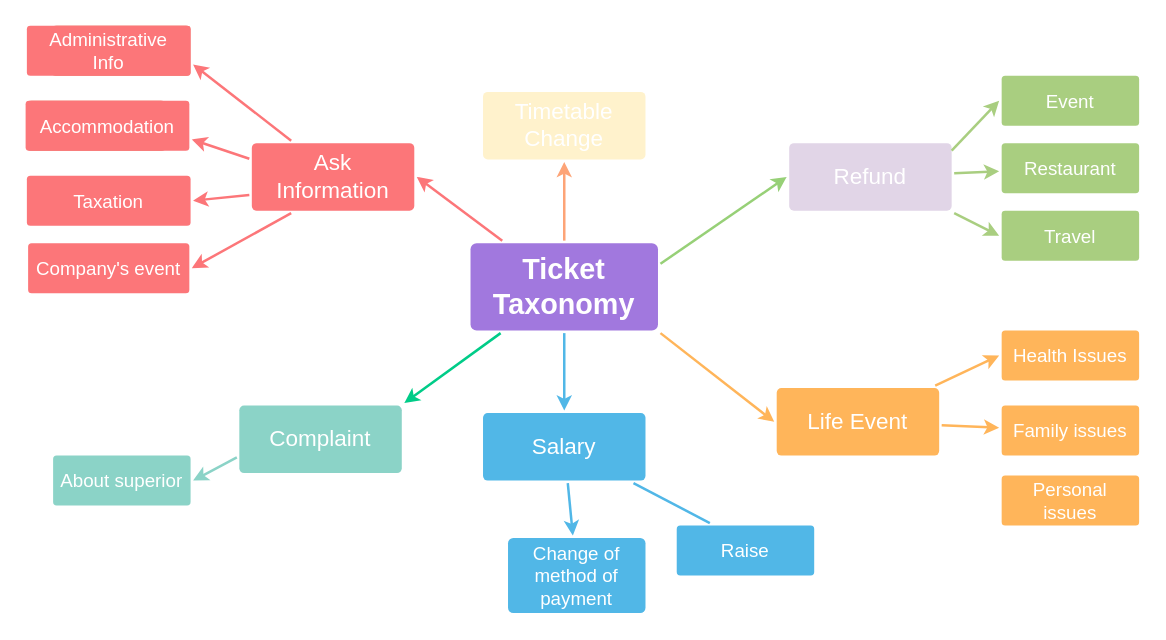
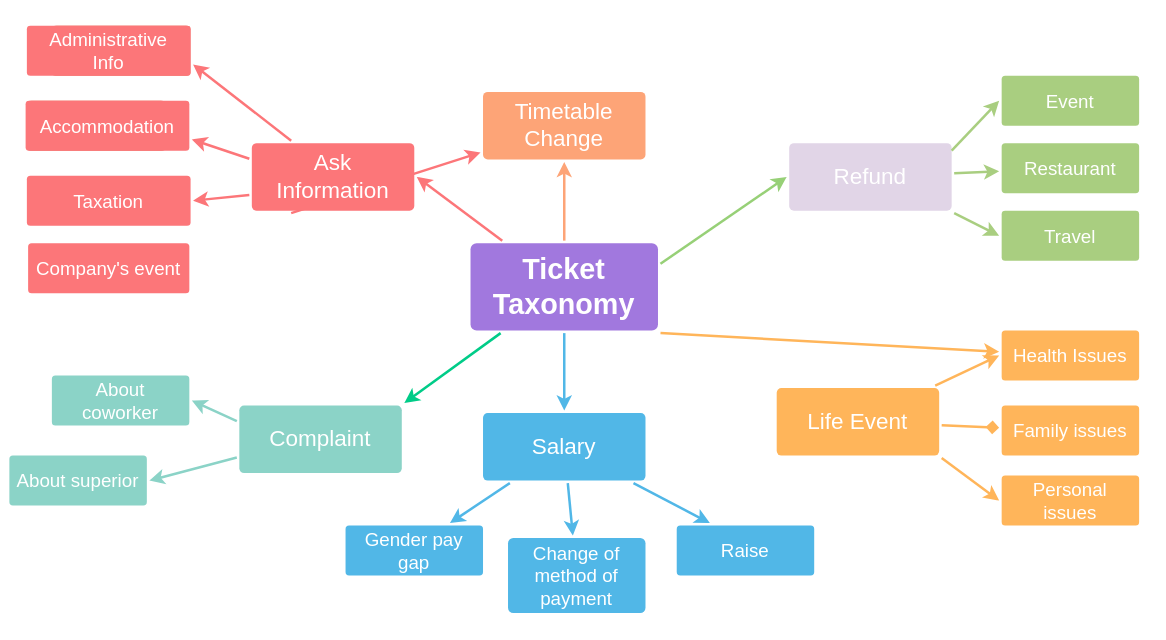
  <mxCell id="0" />
  <mxCell id="1" parent="0" />
  <mxCell id="2" value="" style="edgeStyle=none;rounded=0;jumpStyle=none;html=1;shadow=0;labelBackgroundColor=none;startArrow=none;startFill=0;endArrow=classic;endFill=1;jettySize=auto;orthogonalLoop=1;strokeColor=#FDA477;strokeWidth=2;fontFamily=Helvetica;fontSize=16;fontColor=#23445D;spacing=5;entryX=0.5;entryY=1;entryDx=0;entryDy=0;" parent="1" source="6" target="36" edge="1"><mxGeometry relative="1" as="geometry"><mxPoint x="436.193" y="128.75" as="targetPoint" /></mxGeometry></mxCell>
  <mxCell id="3" value="" style="edgeStyle=none;rounded=0;jumpStyle=none;html=1;shadow=0;labelBackgroundColor=none;startArrow=none;startFill=0;endArrow=classic;endFill=1;jettySize=auto;orthogonalLoop=1;strokeColor=#51B7E7;strokeWidth=2;fontFamily=Helvetica;fontSize=16;fontColor=#23445D;spacing=5;" parent="1" source="6" target="14" edge="1"><mxGeometry relative="1" as="geometry" /></mxCell>
  <mxCell id="4" value="" style="edgeStyle=none;rounded=0;jumpStyle=none;html=1;shadow=0;labelBackgroundColor=none;startArrow=none;startFill=0;endArrow=classic;endFill=1;jettySize=auto;orthogonalLoop=1;strokeColor=#00CC88;strokeWidth=2;fontFamily=Helvetica;fontSize=16;fontColor=#23445D;spacing=5;entryX=1;entryY=0;entryDx=0;entryDy=0;" parent="1" source="6" target="47" edge="1"><mxGeometry relative="1" as="geometry"><mxPoint x="389.175" y="318" as="targetPoint" /></mxGeometry></mxCell>
  <mxCell id="5" value="" style="edgeStyle=none;rounded=0;jumpStyle=none;html=1;shadow=0;labelBackgroundColor=none;startArrow=none;startFill=0;endArrow=classic;endFill=1;jettySize=auto;orthogonalLoop=1;strokeColor=#FC7679;strokeWidth=2;fontFamily=Helvetica;fontSize=16;fontColor=#23445D;spacing=5;entryX=1;entryY=0.5;entryDx=0;entryDy=0;" parent="1" source="6" target="48" edge="1"><mxGeometry relative="1" as="geometry"><mxPoint x="323" y="183.915" as="targetPoint" /></mxGeometry></mxCell>
  <mxCell id="6" value="Ticket&lt;br style=&quot;font-size: 23px;&quot;&gt;Taxonomy" style="rounded=1;whiteSpace=wrap;html=1;shadow=0;labelBackgroundColor=none;strokeColor=none;strokeWidth=3;fillColor=#A178DE;fontFamily=Helvetica;fontSize=23;fontColor=#FFFFFF;align=center;fontStyle=1;spacing=5;arcSize=7;perimeterSpacing=2;" parent="1" vertex="1"><mxGeometry x="376" y="194" width="150" height="70" as="geometry" /></mxCell>
  <mxCell id="7" value="" style="edgeStyle=none;rounded=1;jumpStyle=none;html=1;shadow=0;labelBackgroundColor=none;startArrow=none;startFill=0;jettySize=auto;orthogonalLoop=1;strokeColor=#FC7679;strokeWidth=2;fontFamily=Helvetica;fontSize=14;fontColor=#FFFFFF;spacing=5;fontStyle=1;fillColor=#b0e3e6;exitX=0.25;exitY=0;exitDx=0;exitDy=0;entryX=1;entryY=0.75;entryDx=0;entryDy=0;" parent="1" source="48" target="39" edge="1"><mxGeometry relative="1" as="geometry"><mxPoint x="216.615" y="138" as="sourcePoint" /></mxGeometry></mxCell>
  <mxCell id="8" value="" style="edgeStyle=none;rounded=1;jumpStyle=none;html=1;shadow=0;labelBackgroundColor=none;startArrow=none;startFill=0;jettySize=auto;orthogonalLoop=1;strokeColor=#FC7679;strokeWidth=2;fontFamily=Helvetica;fontSize=14;fontColor=#FFFFFF;spacing=5;fontStyle=1;fillColor=#b0e3e6;exitX=0;exitY=0.25;exitDx=0;exitDy=0;entryX=1;entryY=0.75;entryDx=0;entryDy=0;" parent="1" source="48" target="40" edge="1"><mxGeometry relative="1" as="geometry"><mxPoint x="189" y="143.944" as="sourcePoint" /><Array as="points" /></mxGeometry></mxCell>
  <mxCell id="9" value="" style="edgeStyle=none;rounded=1;jumpStyle=none;html=1;shadow=0;labelBackgroundColor=none;startArrow=none;startFill=0;jettySize=auto;orthogonalLoop=1;strokeColor=#FC7679;strokeWidth=2;fontFamily=Helvetica;fontSize=14;fontColor=#FFFFFF;spacing=5;fontStyle=1;fillColor=#b0e3e6;exitX=0;exitY=0.75;exitDx=0;exitDy=0;entryX=1;entryY=0.5;entryDx=0;entryDy=0;" parent="1" source="48" target="41" edge="1"><mxGeometry relative="1" as="geometry"><mxPoint x="189" y="166.278" as="sourcePoint" /><mxPoint x="133" y="157.915" as="targetPoint" /></mxGeometry></mxCell>
  <mxCell id="10" value="Accommodation" style="rounded=1;whiteSpace=wrap;html=1;shadow=0;labelBackgroundColor=none;strokeColor=none;strokeWidth=3;fillColor=#f08e81;fontFamily=Helvetica;fontSize=14;fontColor=#FFFFFF;align=center;spacing=5;fontStyle=0;arcSize=7;perimeterSpacing=2;" parent="1" vertex="1"><mxGeometry x="21" y="80" width="110" height="40" as="geometry" /></mxCell>
  <mxCell id="11" value="Administrative Info" style="rounded=1;whiteSpace=wrap;html=1;shadow=0;labelBackgroundColor=none;strokeColor=none;strokeWidth=3;fillColor=#f08e81;fontFamily=Helvetica;fontSize=14;fontColor=#FFFFFF;align=center;spacing=5;fontStyle=0;arcSize=7;perimeterSpacing=2;" parent="1" vertex="1"><mxGeometry x="41" y="20" width="110" height="40" as="geometry" /></mxCell>
+ <mxCell id="12" value="" style="edgeStyle=none;rounded=0;jumpStyle=none;html=1;shadow=0;labelBackgroundColor=none;startArrow=none;startFill=0;endArrow=classic;endFill=1;jettySize=auto;orthogonalLoop=1;strokeColor=#8BD3C7;strokeWidth=2;fontFamily=Helvetica;fontSize=14;fontColor=#FFFFFF;spacing=5;entryX=1;entryY=0.5;entryDx=0;entryDy=0;exitX=0;exitY=0.25;exitDx=0;exitDy=0;" parent="1" source="47" target="44" edge="1"><mxGeometry relative="1" as="geometry"><mxPoint x="203" y="389" as="targetPoint" /></mxGeometry></mxCell>
  <mxCell id="13" value="" style="edgeStyle=none;rounded=0;jumpStyle=none;html=1;shadow=0;labelBackgroundColor=none;startArrow=none;startFill=0;endArrow=classic;endFill=1;jettySize=auto;orthogonalLoop=1;strokeColor=#8BD3C7;strokeWidth=2;fontFamily=Helvetica;fontSize=14;fontColor=#FFFFFF;spacing=5;entryX=1;entryY=0.5;entryDx=0;entryDy=0;exitX=0;exitY=0.75;exitDx=0;exitDy=0;" parent="1" source="47" target="45" edge="1"><mxGeometry relative="1" as="geometry"><mxPoint x="300.286" y="382" as="sourcePoint" /><mxPoint x="235.867" y="468" as="targetPoint" /></mxGeometry></mxCell>
  <mxCell id="14" value="Salary" style="rounded=1;whiteSpace=wrap;html=1;shadow=0;labelBackgroundColor=none;strokeColor=none;strokeWidth=3;fillColor=#51B7E7;fontFamily=Helvetica;fontSize=18;fontColor=#FFFFFF;align=center;spacing=5;fontStyle=0;arcSize=7;perimeterSpacing=2;" parent="1" vertex="1"><mxGeometry x="386" y="330" width="130" height="54" as="geometry" /></mxCell>
+ <mxCell id="15" value="" style="edgeStyle=none;rounded=1;jumpStyle=none;html=1;shadow=0;labelBackgroundColor=none;startArrow=none;startFill=0;jettySize=auto;orthogonalLoop=1;strokeColor=#51B7E7;strokeWidth=2;fontFamily=Helvetica;fontSize=14;fontColor=#FFFFFF;spacing=5;fontStyle=1;fillColor=#b0e3e6;entryX=0.75;entryY=0;entryDx=0;entryDy=0;" parent="1" source="14" target="46" edge="1"><mxGeometry relative="1" as="geometry"><mxPoint x="543.385" y="438" as="targetPoint" /></mxGeometry></mxCell>
  <mxCell id="16" value="Change of method of payment" style="rounded=1;whiteSpace=wrap;html=1;shadow=0;labelBackgroundColor=none;strokeColor=none;strokeWidth=3;fillColor=#51B7E7;fontFamily=Helvetica;fontSize=15;fontColor=#FFFFFF;align=center;spacing=5;fontStyle=0;arcSize=7;perimeterSpacing=2;" parent="1" vertex="1"><mxGeometry x="406" y="430" width="110" height="60" as="geometry" /></mxCell>
  <mxCell id="17" value="" style="edgeStyle=none;rounded=1;jumpStyle=none;html=1;shadow=0;labelBackgroundColor=none;startArrow=none;startFill=0;jettySize=auto;orthogonalLoop=1;strokeColor=#51B7E7;strokeWidth=2;fontFamily=Helvetica;fontSize=14;fontColor=#FFFFFF;spacing=5;fontStyle=1;fillColor=#b0e3e6;" parent="1" source="14" target="16" edge="1"><mxGeometry relative="1" as="geometry" /></mxCell>
- <mxCell id="18" value="" style="edgeStyle=none;rounded=1;jumpStyle=none;html=1;shadow=0;labelBackgroundColor=none;startArrow=none;startFill=0;jettySize=auto;orthogonalLoop=1;strokeColor=#51B7E7;strokeWidth=2;fontFamily=Helvetica;fontSize=14;fontColor=#FFFFFF;spacing=5;fontStyle=1;fillColor=#b0e3e6;entryX=0.25;entryY=0;entryDx=0;entryDy=0;endArrow=none;" parent="1" source="14" target="43" edge="1"><mxGeometry relative="1" as="geometry"><mxPoint x="809" y="438.719" as="targetPoint" /></mxGeometry></mxCell>
- <mxCell id="19" value="" style="edgeStyle=none;rounded=1;jumpStyle=none;html=1;shadow=0;labelBackgroundColor=none;startArrow=none;startFill=0;jettySize=auto;orthogonalLoop=1;strokeColor=#FC7679;strokeWidth=2;fontFamily=Helvetica;fontSize=14;fontColor=#FFFFFF;spacing=5;fontStyle=1;fillColor=#b0e3e6;exitX=0.25;exitY=1;exitDx=0;exitDy=0;entryX=1;entryY=0.5;entryDx=0;entryDy=0;" parent="1" source="48" target="42" edge="1"><mxGeometry relative="1" as="geometry"><mxPoint x="180.664" y="267.5" as="sourcePoint" /><mxPoint x="106" y="208" as="targetPoint" /></mxGeometry></mxCell>
+ <mxCell id="18" value="" style="edgeStyle=none;rounded=1;jumpStyle=none;html=1;shadow=0;labelBackgroundColor=none;startArrow=none;startFill=0;jettySize=auto;orthogonalLoop=1;strokeColor=#51B7E7;strokeWidth=2;fontFamily=Helvetica;fontSize=14;fontColor=#FFFFFF;spacing=5;fontStyle=1;fillColor=#b0e3e6;entryX=0.25;entryY=0;entryDx=0;entryDy=0;" parent="1" source="14" target="43" edge="1"><mxGeometry relative="1" as="geometry"><mxPoint x="809" y="438.719" as="targetPoint" /></mxGeometry></mxCell>
+ <mxCell id="19" value="" style="edgeStyle=none;rounded=1;jumpStyle=none;html=1;shadow=0;labelBackgroundColor=none;startArrow=none;startFill=0;jettySize=auto;orthogonalLoop=1;strokeColor=#FC7679;strokeWidth=2;fontFamily=Helvetica;fontSize=14;fontColor=#FFFFFF;spacing=5;fontStyle=1;fillColor=#b0e3e6;exitX=0.25;exitY=1;exitDx=0;exitDy=0;" parent="1" source="48" target="36" edge="1"><mxGeometry relative="1" as="geometry"><mxPoint x="180.664" y="267.5" as="sourcePoint" /><mxPoint x="106" y="208" as="targetPoint" /></mxGeometry></mxCell>
  <mxCell id="20" value="Life Event" style="rounded=1;whiteSpace=wrap;html=1;shadow=0;labelBackgroundColor=none;strokeColor=none;strokeWidth=3;fillColor=#ffb55a;fontFamily=Helvetica;fontSize=18;fontColor=#FFFFFF;align=center;spacing=5;fontStyle=0;arcSize=7;perimeterSpacing=2;" parent="1" vertex="1"><mxGeometry x="621" y="310" width="130" height="54" as="geometry" /></mxCell>
  <mxCell id="21" value="Health Issues" style="rounded=1;whiteSpace=wrap;html=1;shadow=0;labelBackgroundColor=none;strokeColor=none;strokeWidth=3;fillColor=#FFB55A;fontFamily=Helvetica;fontSize=15;fontColor=#FFFFFF;align=center;spacing=5;fontStyle=0;arcSize=7;perimeterSpacing=2;" parent="1" vertex="1"><mxGeometry x="801" y="264" width="110" height="40" as="geometry" /></mxCell>
  <mxCell id="22" value="" style="edgeStyle=none;rounded=1;jumpStyle=none;html=1;shadow=0;labelBackgroundColor=none;startArrow=none;startFill=0;jettySize=auto;orthogonalLoop=1;strokeColor=#FFB55A;strokeWidth=2;fontFamily=Helvetica;fontSize=14;fontColor=#FFFFFF;spacing=5;fontStyle=1;fillColor=#b0e3e6;entryX=0;entryY=0.5;entryDx=0;entryDy=0;" parent="1" source="20" target="21" edge="1"><mxGeometry relative="1" as="geometry" /></mxCell>
  <mxCell id="23" value="Family issues" style="rounded=1;whiteSpace=wrap;html=1;shadow=0;labelBackgroundColor=none;strokeColor=none;strokeWidth=3;fillColor=#FFB55A;fontFamily=Helvetica;fontSize=15;fontColor=#FFFFFF;align=center;spacing=5;fontStyle=0;arcSize=7;perimeterSpacing=2;" parent="1" vertex="1"><mxGeometry x="801" y="324" width="110" height="40" as="geometry" /></mxCell>
- <mxCell id="24" value="" style="edgeStyle=none;rounded=1;jumpStyle=none;html=1;shadow=0;labelBackgroundColor=none;startArrow=none;startFill=0;jettySize=auto;orthogonalLoop=1;strokeColor=#FFB55A;strokeWidth=2;fontFamily=Helvetica;fontSize=14;fontColor=#FFFFFF;spacing=5;fontStyle=1;fillColor=#b0e3e6;" parent="1" source="20" target="23" edge="1"><mxGeometry relative="1" as="geometry" /></mxCell>
- <mxCell id="25" value="" style="edgeStyle=none;rounded=0;jumpStyle=none;html=1;shadow=0;labelBackgroundColor=none;startArrow=none;startFill=0;endArrow=classic;endFill=1;jettySize=auto;orthogonalLoop=1;strokeColor=#FFB55A;strokeWidth=2;fontFamily=Helvetica;fontSize=16;fontColor=#23445D;spacing=5;exitX=1;exitY=1;exitDx=0;exitDy=0;entryX=0;entryY=0.5;entryDx=0;entryDy=0;" parent="1" source="6" target="20" edge="1"><mxGeometry relative="1" as="geometry"><mxPoint x="591" y="25.5" as="sourcePoint" /><mxPoint x="721" y="167" as="targetPoint" /></mxGeometry></mxCell>
+ <mxCell id="24" value="" style="edgeStyle=none;rounded=1;jumpStyle=none;html=1;shadow=0;labelBackgroundColor=none;startArrow=none;startFill=0;jettySize=auto;orthogonalLoop=1;strokeColor=#FFB55A;strokeWidth=2;fontFamily=Helvetica;fontSize=14;fontColor=#FFFFFF;spacing=5;fontStyle=1;fillColor=#b0e3e6;endArrow=diamond;" parent="1" source="20" target="23" edge="1"><mxGeometry relative="1" as="geometry" /></mxCell>
+ <mxCell id="25" value="" style="edgeStyle=none;rounded=0;jumpStyle=none;html=1;shadow=0;labelBackgroundColor=none;startArrow=none;startFill=0;endArrow=classic;endFill=1;jettySize=auto;orthogonalLoop=1;strokeColor=#FFB55A;strokeWidth=2;fontFamily=Helvetica;fontSize=16;fontColor=#23445D;spacing=5;exitX=1;exitY=1;exitDx=0;exitDy=0;" parent="1" source="6" target="21" edge="1"><mxGeometry relative="1" as="geometry"><mxPoint x="591" y="25.5" as="sourcePoint" /><mxPoint x="721" y="167" as="targetPoint" /></mxGeometry></mxCell>
  <mxCell id="26" value="Personal issues" style="rounded=1;whiteSpace=wrap;html=1;shadow=0;labelBackgroundColor=none;strokeColor=none;strokeWidth=3;fillColor=#ffb55a;fontFamily=Helvetica;fontSize=15;fontColor=#FFFFFF;align=center;spacing=5;fontStyle=0;arcSize=7;perimeterSpacing=2;" parent="1" vertex="1"><mxGeometry x="801" y="380" width="110" height="40" as="geometry" /></mxCell>
+ <mxCell id="27" value="" style="edgeStyle=none;rounded=1;jumpStyle=none;html=1;shadow=0;labelBackgroundColor=none;startArrow=none;startFill=0;jettySize=auto;orthogonalLoop=1;strokeColor=#FFB55A;strokeWidth=2;fontFamily=Helvetica;fontSize=14;fontColor=#FFFFFF;spacing=5;fontStyle=1;fillColor=#b0e3e6;exitX=1;exitY=1;exitDx=0;exitDy=0;entryX=0;entryY=0.5;entryDx=0;entryDy=0;" parent="1" source="20" target="26" edge="1"><mxGeometry relative="1" as="geometry"><mxPoint x="841" y="199.957" as="sourcePoint" /></mxGeometry></mxCell>
  <mxCell id="28" value="Refund" style="rounded=1;whiteSpace=wrap;html=1;shadow=0;labelBackgroundColor=none;strokeColor=none;strokeWidth=3;fillColor=#e1d5e7;fontFamily=Helvetica;fontSize=18;fontColor=#FFFFFF;align=center;spacing=5;fontStyle=0;arcSize=7;perimeterSpacing=2;" parent="1" vertex="1"><mxGeometry x="631" y="114" width="130" height="54" as="geometry" /></mxCell>
  <mxCell id="29" value="Event" style="rounded=1;whiteSpace=wrap;html=1;shadow=0;labelBackgroundColor=none;strokeColor=none;strokeWidth=3;fillColor=#A9CE80;fontFamily=Helvetica;fontSize=15;fontColor=#FFFFFF;align=center;spacing=5;fontStyle=0;arcSize=7;perimeterSpacing=2;" parent="1" vertex="1"><mxGeometry x="801" y="60" width="110" height="40" as="geometry" /></mxCell>
  <mxCell id="30" value="" style="edgeStyle=none;rounded=1;jumpStyle=none;html=1;shadow=0;labelBackgroundColor=none;startArrow=none;startFill=0;jettySize=auto;orthogonalLoop=1;strokeColor=#A9CE80;strokeWidth=2;fontFamily=Helvetica;fontSize=14;fontColor=#FFFFFF;spacing=5;fontStyle=1;fillColor=#b0e3e6;entryX=0;entryY=0.5;entryDx=0;entryDy=0;" parent="1" target="29" edge="1"><mxGeometry relative="1" as="geometry"><mxPoint x="761" y="120" as="sourcePoint" /></mxGeometry></mxCell>
  <mxCell id="31" value="Restaurant" style="rounded=1;whiteSpace=wrap;html=1;shadow=0;labelBackgroundColor=none;strokeColor=none;strokeWidth=3;fillColor=#A9CE80;fontFamily=Helvetica;fontSize=15;fontColor=#FFFFFF;align=center;spacing=5;fontStyle=0;arcSize=7;perimeterSpacing=2;" parent="1" vertex="1"><mxGeometry x="801" y="114" width="110" height="40" as="geometry" /></mxCell>
  <mxCell id="32" value="" style="edgeStyle=none;rounded=1;jumpStyle=none;html=1;shadow=0;labelBackgroundColor=none;startArrow=none;startFill=0;jettySize=auto;orthogonalLoop=1;strokeColor=#A9CE80;strokeWidth=2;fontFamily=Helvetica;fontSize=14;fontColor=#FFFFFF;spacing=5;fontStyle=1;fillColor=#b0e3e6;" parent="1" source="28" target="31" edge="1"><mxGeometry relative="1" as="geometry" /></mxCell>
  <mxCell id="33" value="" style="edgeStyle=none;rounded=0;jumpStyle=none;html=1;shadow=0;labelBackgroundColor=none;startArrow=none;startFill=0;endArrow=classic;endFill=1;jettySize=auto;orthogonalLoop=1;strokeColor=#97D077;strokeWidth=2;fontFamily=Helvetica;fontSize=16;fontColor=#23445D;spacing=5;entryX=0;entryY=0.5;entryDx=0;entryDy=0;exitX=1;exitY=0.25;exitDx=0;exitDy=0;" parent="1" source="6" target="28" edge="1"><mxGeometry relative="1" as="geometry"><mxPoint x="521" y="190.5" as="sourcePoint" /><mxPoint x="393.039" y="-28.5" as="targetPoint" /></mxGeometry></mxCell>
  <mxCell id="34" value="Travel" style="rounded=1;whiteSpace=wrap;html=1;shadow=0;labelBackgroundColor=none;strokeColor=none;strokeWidth=3;fillColor=#A9CE80;fontFamily=Helvetica;fontSize=15;fontColor=#FFFFFF;align=center;spacing=5;fontStyle=0;arcSize=7;perimeterSpacing=2;" parent="1" vertex="1"><mxGeometry x="801" y="168" width="110" height="40" as="geometry" /></mxCell>
  <mxCell id="35" value="" style="edgeStyle=none;rounded=1;jumpStyle=none;html=1;shadow=0;labelBackgroundColor=none;startArrow=none;startFill=0;jettySize=auto;orthogonalLoop=1;strokeColor=#A9CE80;strokeWidth=2;fontFamily=Helvetica;fontSize=14;fontColor=#FFFFFF;spacing=5;fontStyle=1;fillColor=#b0e3e6;exitX=1;exitY=1;exitDx=0;exitDy=0;entryX=0;entryY=0.5;entryDx=0;entryDy=0;" parent="1" source="28" target="34" edge="1"><mxGeometry relative="1" as="geometry"><mxPoint x="656" y="53.457" as="sourcePoint" /><mxPoint x="801" y="190" as="targetPoint" /></mxGeometry></mxCell>
- <mxCell id="36" value="Timetable Change" style="rounded=1;whiteSpace=wrap;html=1;shadow=0;labelBackgroundColor=none;strokeColor=none;strokeWidth=3;fillColor=#fff2cc;fontFamily=Helvetica;fontSize=18;fontColor=#FFFFFF;align=center;spacing=5;fontStyle=0;arcSize=7;perimeterSpacing=2;" parent="1" vertex="1"><mxGeometry x="386" y="73" width="130" height="54" as="geometry" /></mxCell>
+ <mxCell id="36" value="Timetable Change" style="rounded=1;whiteSpace=wrap;html=1;shadow=0;labelBackgroundColor=none;strokeColor=none;strokeWidth=3;fillColor=#FDA477;fontFamily=Helvetica;fontSize=18;fontColor=#FFFFFF;align=center;spacing=5;fontStyle=0;arcSize=7;perimeterSpacing=2;" parent="1" vertex="1"><mxGeometry x="386" y="73" width="130" height="54" as="geometry" /></mxCell>
  <mxCell id="37" value="Administrative Info" style="rounded=1;whiteSpace=wrap;html=1;shadow=0;labelBackgroundColor=none;strokeColor=none;strokeWidth=3;fillColor=#f08e81;fontFamily=Helvetica;fontSize=14;fontColor=#FFFFFF;align=center;spacing=5;fontStyle=0;arcSize=7;perimeterSpacing=2;" parent="1" vertex="1"><mxGeometry x="42" y="20" width="110" height="40" as="geometry" /></mxCell>
  <mxCell id="38" value="Accommodation" style="rounded=1;whiteSpace=wrap;html=1;shadow=0;labelBackgroundColor=none;strokeColor=none;strokeWidth=3;fillColor=#f08e81;fontFamily=Helvetica;fontSize=14;fontColor=#FFFFFF;align=center;spacing=5;fontStyle=0;arcSize=7;perimeterSpacing=2;" parent="1" vertex="1"><mxGeometry x="22" y="80" width="110" height="40" as="geometry" /></mxCell>
  <mxCell id="39" value="Administrative Info" style="rounded=1;whiteSpace=wrap;html=1;shadow=0;labelBackgroundColor=none;strokeColor=none;strokeWidth=1;fillColor=#FC7679;fontFamily=Helvetica;fontSize=15;fontColor=#FFFFFF;align=center;spacing=5;fontStyle=0;arcSize=7;perimeterSpacing=2;" parent="1" vertex="1"><mxGeometry x="21" y="20" width="131" height="40" as="geometry" /></mxCell>
  <mxCell id="40" value="Accommodation" style="rounded=1;whiteSpace=wrap;html=1;shadow=0;labelBackgroundColor=none;strokeColor=none;strokeWidth=3;fillColor=#FC7679;fontFamily=Helvetica;fontSize=15;fontColor=#FFFFFF;align=center;spacing=5;fontStyle=0;arcSize=7;perimeterSpacing=2;" parent="1" vertex="1"><mxGeometry x="20" y="80" width="131" height="40" as="geometry" /></mxCell>
  <mxCell id="41" value="Taxation" style="rounded=1;whiteSpace=wrap;html=1;shadow=0;labelBackgroundColor=none;strokeColor=none;strokeWidth=3;fillColor=#FC7679;fontFamily=Helvetica;fontSize=15;fontColor=#FFFFFF;align=center;spacing=5;fontStyle=0;arcSize=7;perimeterSpacing=2;" parent="1" vertex="1"><mxGeometry x="21" y="140" width="131" height="40" as="geometry" /></mxCell>
  <mxCell id="42" value="Company's event" style="rounded=1;whiteSpace=wrap;html=1;shadow=0;labelBackgroundColor=none;strokeColor=none;strokeWidth=3;fillColor=#FC7679;fontFamily=Helvetica;fontSize=15;fontColor=#FFFFFF;align=center;spacing=5;fontStyle=0;arcSize=7;perimeterSpacing=2;" parent="1" vertex="1"><mxGeometry x="22" y="194" width="129" height="40" as="geometry" /></mxCell>
  <mxCell id="43" value="Raise" style="rounded=1;whiteSpace=wrap;html=1;shadow=0;labelBackgroundColor=none;strokeColor=none;strokeWidth=3;fillColor=#51B7E7;fontFamily=Helvetica;fontSize=15;fontColor=#FFFFFF;align=center;spacing=5;fontStyle=0;arcSize=7;perimeterSpacing=2;" parent="1" vertex="1"><mxGeometry x="541" y="420" width="110" height="40" as="geometry" /></mxCell>
- <mxCell id="45" value="About superior" style="rounded=1;whiteSpace=wrap;html=1;shadow=0;labelBackgroundColor=none;strokeColor=none;strokeWidth=3;fillColor=#8BD3C7;fontFamily=Helvetica;fontSize=15;fontColor=#FFFFFF;align=center;spacing=5;arcSize=7;perimeterSpacing=2;fontStyle=0" parent="1" vertex="1"><mxGeometry x="42" y="364" width="110" height="40" as="geometry" /></mxCell>
+ <mxCell id="44" value="About coworker" style="rounded=1;whiteSpace=wrap;html=1;shadow=0;labelBackgroundColor=none;strokeColor=none;strokeWidth=3;fillColor=#8BD3C7;fontFamily=Helvetica;fontSize=15;fontColor=#FFFFFF;align=center;spacing=5;arcSize=7;perimeterSpacing=2;fontStyle=0;labelBorderColor=none;horizontal=1;" parent="1" vertex="1"><mxGeometry x="41" y="300" width="110" height="40" as="geometry" /></mxCell>
+ <mxCell id="45" value="About superior" style="rounded=1;whiteSpace=wrap;html=1;shadow=0;labelBackgroundColor=none;strokeColor=none;strokeWidth=3;fillColor=#8BD3C7;fontFamily=Helvetica;fontSize=15;fontColor=#FFFFFF;align=center;spacing=5;arcSize=7;perimeterSpacing=2;fontStyle=0" parent="1" vertex="1"><mxGeometry x="7" y="364" width="110" height="40" as="geometry" /></mxCell>
+ <mxCell id="46" value="Gender pay gap" style="rounded=1;whiteSpace=wrap;html=1;shadow=0;labelBackgroundColor=none;strokeColor=none;strokeWidth=3;fillColor=#51B7E7;fontFamily=Helvetica;fontSize=15;fontColor=#FFFFFF;align=center;spacing=5;fontStyle=0;arcSize=7;perimeterSpacing=2;" parent="1" vertex="1"><mxGeometry x="276" y="420" width="110" height="40" as="geometry" /></mxCell>
  <mxCell id="47" value="Complaint" style="rounded=1;whiteSpace=wrap;html=1;shadow=0;labelBackgroundColor=none;strokeColor=none;strokeWidth=3;fillColor=#8BD3C7;fontFamily=Helvetica;fontSize=18;fontColor=#FFFFFF;align=center;spacing=5;fontStyle=0;arcSize=7;perimeterSpacing=2;" parent="1" vertex="1"><mxGeometry x="191" y="324" width="130" height="54" as="geometry" /></mxCell>
  <mxCell id="48" value="Ask Information" style="rounded=1;whiteSpace=wrap;html=1;shadow=0;labelBackgroundColor=none;strokeColor=none;strokeWidth=3;fillColor=#FC7679;fontFamily=Helvetica;fontSize=18;fontColor=#FFFFFF;align=center;spacing=5;fontStyle=0;arcSize=7;perimeterSpacing=2;" parent="1" vertex="1"><mxGeometry x="201" y="114" width="130" height="54" as="geometry" /></mxCell>
